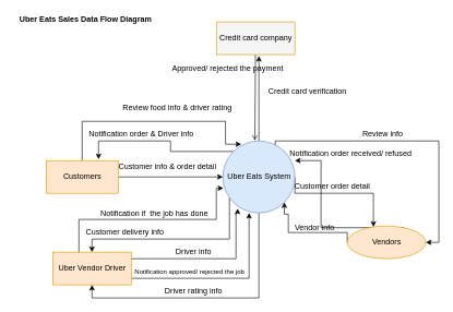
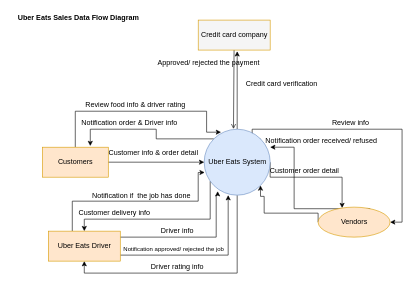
  <mxCell id="0" />
  <mxCell id="1" parent="0" />
  <mxCell id="2" style="edgeStyle=orthogonalEdgeStyle;rounded=0;orthogonalLoop=1;jettySize=auto;html=1;exitX=1;exitY=0.5;exitDx=0;exitDy=0;" edge="1" parent="1" source="8" target="16"><mxGeometry relative="1" as="geometry"><Array as="points"><mxPoint x="450" y="295" /><mxPoint x="570" y="295" /></Array></mxGeometry></mxCell>
  <mxCell id="3" style="edgeStyle=orthogonalEdgeStyle;rounded=0;orthogonalLoop=1;jettySize=auto;html=1;entryX=0.5;entryY=0;entryDx=0;entryDy=0;" edge="1" parent="1" source="8" target="20"><mxGeometry relative="1" as="geometry"><Array as="points"><mxPoint x="350" y="365" /><mxPoint x="140" y="365" /></Array></mxGeometry></mxCell>
  <mxCell id="4" style="edgeStyle=none;rounded=0;orthogonalLoop=1;jettySize=auto;html=1;" edge="1" parent="1" source="8"><mxGeometry relative="1" as="geometry"><mxPoint x="395" y="85" as="targetPoint" /></mxGeometry></mxCell>
  <mxCell id="5" style="edgeStyle=orthogonalEdgeStyle;rounded=0;orthogonalLoop=1;jettySize=auto;html=1;exitX=0;exitY=0;exitDx=0;exitDy=0;" edge="1" parent="1" source="8"><mxGeometry relative="1" as="geometry"><mxPoint x="150" y="243" as="targetPoint" /><Array as="points"><mxPoint x="260" y="231" /><mxPoint x="260" y="215" /><mxPoint x="150" y="215" /><mxPoint x="150" y="243" /></Array></mxGeometry></mxCell>
  <mxCell id="6" style="edgeStyle=orthogonalEdgeStyle;rounded=0;orthogonalLoop=1;jettySize=auto;html=1;exitX=1;exitY=0;exitDx=0;exitDy=0;entryX=1;entryY=0.5;entryDx=0;entryDy=0;" edge="1" parent="1" source="8" target="16"><mxGeometry relative="1" as="geometry"><Array as="points"><mxPoint x="420" y="231" /><mxPoint x="420" y="215" /><mxPoint x="670" y="215" /><mxPoint x="670" y="370" /></Array></mxGeometry></mxCell>
  <mxCell id="7" style="edgeStyle=orthogonalEdgeStyle;rounded=0;orthogonalLoop=1;jettySize=auto;html=1;entryX=0.5;entryY=1;entryDx=0;entryDy=0;" edge="1" parent="1" source="8" target="20"><mxGeometry relative="1" as="geometry"><Array as="points"><mxPoint x="395" y="455" /><mxPoint x="140" y="455" /></Array></mxGeometry></mxCell>
  <mxCell id="8" value="Uber Eats System" style="shape=ellipse;html=1;dashed=0;whitespace=wrap;perimeter=ellipsePerimeter;fillColor=#dae8fc;strokeColor=#6c8ebf;" vertex="1" parent="1"><mxGeometry x="340" y="215" width="110" height="110" as="geometry" /></mxCell>
  <mxCell id="9" value="" style="edgeStyle=orthogonalEdgeStyle;rounded=0;orthogonalLoop=1;jettySize=auto;html=1;entryX=0;entryY=0.5;entryDx=0;entryDy=0;entryPerimeter=0;" edge="1" parent="1" source="11" target="8"><mxGeometry relative="1" as="geometry"><mxPoint x="300" y="270" as="targetPoint" /></mxGeometry></mxCell>
  <mxCell id="10" style="edgeStyle=orthogonalEdgeStyle;rounded=0;orthogonalLoop=1;jettySize=auto;html=1;entryX=0.255;entryY=0.045;entryDx=0;entryDy=0;entryPerimeter=0;" edge="1" parent="1" source="11" target="8"><mxGeometry relative="1" as="geometry"><mxPoint x="344" y="205" as="targetPoint" /><Array as="points"><mxPoint x="125" y="185" /><mxPoint x="344" y="185" /><mxPoint x="344" y="220" /></Array></mxGeometry></mxCell>
  <mxCell id="11" value="Customers" style="html=1;dashed=0;whitespace=wrap;fillColor=#ffe6cc;strokeColor=#d79b00;" vertex="1" parent="1"><mxGeometry x="70" y="245" width="110" height="50" as="geometry" /></mxCell>
  <mxCell id="12" style="edgeStyle=none;rounded=0;orthogonalLoop=1;jettySize=auto;html=1;entryX=0.444;entryY=-0.005;entryDx=0;entryDy=0;entryPerimeter=0;endArrow=open;" edge="1" parent="1" source="13" target="8"><mxGeometry relative="1" as="geometry" /></mxCell>
  <mxCell id="13" value="Credit card company" style="html=1;dashed=0;whitespace=wrap;fillColor=#f5f5f5;strokeColor=#d79b00;" vertex="1" parent="1"><mxGeometry x="330" y="33" width="120" height="50" as="geometry" /></mxCell>
  <mxCell id="14" style="edgeStyle=orthogonalEdgeStyle;rounded=0;orthogonalLoop=1;jettySize=auto;html=1;exitX=0;exitY=0.5;exitDx=0;exitDy=0;entryX=1;entryY=1;entryDx=0;entryDy=0;" edge="1" parent="1" source="16" target="8"><mxGeometry relative="1" as="geometry"><mxPoint x="430" y="327" as="targetPoint" /><Array as="points"><mxPoint x="530" y="355" /><mxPoint x="440" y="355" /><mxPoint x="440" y="327" /><mxPoint x="434" y="327" /></Array></mxGeometry></mxCell>
  <mxCell id="15" style="edgeStyle=orthogonalEdgeStyle;rounded=0;orthogonalLoop=1;jettySize=auto;html=1;exitX=0.75;exitY=0;exitDx=0;exitDy=0;entryX=1;entryY=0.273;entryDx=0;entryDy=0;entryPerimeter=0;" edge="1" parent="1" source="16" target="8"><mxGeometry relative="1" as="geometry" /></mxCell>
  <mxCell id="16" value="Vendors" style="ellipse;html=1;dashed=0;whitespace=wrap;fillColor=#ffe6cc;strokeColor=#d79b00;" vertex="1" parent="1"><mxGeometry x="530" y="345" width="120" height="50" as="geometry" /></mxCell>
  <mxCell id="17" style="edgeStyle=orthogonalEdgeStyle;rounded=0;orthogonalLoop=1;jettySize=auto;html=1;entryX=0.204;entryY=0.94;entryDx=0;entryDy=0;entryPerimeter=0;" edge="1" parent="1" source="20" target="8"><mxGeometry relative="1" as="geometry"><mxPoint x="370" y="325" as="targetPoint" /><Array as="points"><mxPoint x="360" y="395" /><mxPoint x="360" y="325" /><mxPoint x="362" y="325" /></Array></mxGeometry></mxCell>
  <mxCell id="18" style="edgeStyle=orthogonalEdgeStyle;rounded=0;orthogonalLoop=1;jettySize=auto;html=1;" edge="1" parent="1" source="20"><mxGeometry relative="1" as="geometry"><mxPoint x="380" y="325" as="targetPoint" /><Array as="points"><mxPoint x="380" y="425" /></Array></mxGeometry></mxCell>
  <mxCell id="19" style="edgeStyle=orthogonalEdgeStyle;rounded=0;orthogonalLoop=1;jettySize=auto;html=1;entryX=0.007;entryY=0.656;entryDx=0;entryDy=0;entryPerimeter=0;" edge="1" parent="1" source="20" target="8"><mxGeometry relative="1" as="geometry"><mxPoint x="330" y="295" as="targetPoint" /><Array as="points"><mxPoint x="120" y="335" /><mxPoint x="330" y="335" /><mxPoint x="330" y="287" /></Array></mxGeometry></mxCell>
- <mxCell id="20" value="Uber Vendor Driver" style="html=1;dashed=0;whitespace=wrap;fillColor=#ffe6cc;strokeColor=#d79b00;" vertex="1" parent="1"><mxGeometry x="80" y="385" width="120" height="50" as="geometry" /></mxCell>
+ <mxCell id="20" value="Uber Eats Driver" style="html=1;dashed=0;whitespace=wrap;fillColor=#ffe6cc;strokeColor=#d79b00;" vertex="1" parent="1"><mxGeometry x="80" y="385" width="120" height="50" as="geometry" /></mxCell>
  <mxCell id="21" value="Customer info &amp;amp; order detail" style="text;html=1;resizable=0;autosize=1;align=center;verticalAlign=middle;points=[];fillColor=none;strokeColor=none;rounded=0;" vertex="1" parent="1"><mxGeometry x="170" y="245" width="170" height="20" as="geometry" /></mxCell>
  <mxCell id="22" value="Customer order detail" style="text;html=1;resizable=0;autosize=1;align=center;verticalAlign=middle;points=[];fillColor=none;strokeColor=none;rounded=0;" vertex="1" parent="1"><mxGeometry x="442" y="275" width="130" height="20" as="geometry" /></mxCell>
- <mxCell id="23" value="Vendor info" style="text;html=1;resizable=0;autosize=1;align=center;verticalAlign=middle;points=[];fillColor=none;strokeColor=none;rounded=0;" vertex="1" parent="1"><mxGeometry x="440" y="338" width="80" height="20" as="geometry" /></mxCell>
  <mxCell id="24" value="Notification order received/ refused" style="text;html=1;resizable=0;autosize=1;align=center;verticalAlign=middle;points=[];fillColor=none;strokeColor=none;rounded=0;" vertex="1" parent="1"><mxGeometry x="435" y="225" width="200" height="20" as="geometry" /></mxCell>
  <mxCell id="25" value="Customer delivery info" style="text;html=1;resizable=0;autosize=1;align=center;verticalAlign=middle;points=[];fillColor=none;strokeColor=none;rounded=0;" vertex="1" parent="1"><mxGeometry x="125" y="344" width="130" height="20" as="geometry" /></mxCell>
  <mxCell id="26" value="Credit card verification" style="text;html=1;resizable=0;autosize=1;align=center;verticalAlign=middle;points=[];fillColor=none;strokeColor=none;rounded=0;" vertex="1" parent="1"><mxGeometry x="404" y="130" width="130" height="20" as="geometry" /></mxCell>
  <mxCell id="27" value="Driver info" style="text;html=1;resizable=0;autosize=1;align=center;verticalAlign=middle;points=[];fillColor=none;strokeColor=none;rounded=0;" vertex="1" parent="1"><mxGeometry x="260" y="374" width="70" height="20" as="geometry" /></mxCell>
  <mxCell id="28" value="&lt;font style=&quot;font-size: 10px&quot;&gt;Notification approved/ rejected the job&lt;/font&gt;" style="text;html=1;resizable=0;autosize=1;align=center;verticalAlign=middle;points=[];fillColor=none;strokeColor=none;rounded=0;" vertex="1" parent="1"><mxGeometry x="199" y="404" width="180" height="20" as="geometry" /></mxCell>
  <mxCell id="29" value="Notification order &amp;amp; Driver info" style="text;html=1;resizable=0;autosize=1;align=center;verticalAlign=middle;points=[];fillColor=none;strokeColor=none;rounded=0;" vertex="1" parent="1"><mxGeometry x="125" y="195" width="180" height="20" as="geometry" /></mxCell>
  <mxCell id="30" value="Approved/ rejected the payment" style="text;html=1;resizable=0;autosize=1;align=center;verticalAlign=middle;points=[];fillColor=none;strokeColor=none;rounded=0;" vertex="1" parent="1"><mxGeometry x="252" y="95" width="190" height="20" as="geometry" /></mxCell>
  <mxCell id="31" value="Notification if&amp;nbsp; the job has done" style="text;html=1;resizable=0;autosize=1;align=center;verticalAlign=middle;points=[];fillColor=none;strokeColor=none;rounded=0;" vertex="1" parent="1"><mxGeometry x="145" y="317" width="180" height="20" as="geometry" /></mxCell>
- <mxCell id="32" value="Review food info &amp;amp; driver rating" style="text;html=1;resizable=0;autosize=1;align=center;verticalAlign=middle;points=[];fillColor=none;strokeColor=none;rounded=0;" vertex="1" parent="1"><mxGeometry x="180" y="155" width="180" height="20" as="geometry" /></mxCell>
+ <mxCell id="32" value="Review food info &amp;amp; driver rating" style="text;html=1;resizable=0;autosize=1;align=center;verticalAlign=middle;points=[];fillColor=none;strokeColor=none;rounded=0;" vertex="1" parent="1"><mxGeometry x="135" y="165" width="180" height="20" as="geometry" /></mxCell>
  <mxCell id="33" value="Review info" style="text;html=1;resizable=0;autosize=1;align=center;verticalAlign=middle;points=[];fillColor=none;strokeColor=none;rounded=0;" vertex="1" parent="1"><mxGeometry x="544" y="195" width="80" height="20" as="geometry" /></mxCell>
  <mxCell id="34" value="Driver rating info" style="text;html=1;resizable=0;autosize=1;align=center;verticalAlign=middle;points=[];fillColor=none;strokeColor=none;rounded=0;" vertex="1" parent="1"><mxGeometry x="245" y="435" width="100" height="20" as="geometry" /></mxCell>
  <mxCell id="35" value="&lt;b&gt;Uber Eats Sales Data Flow Diagram&lt;/b&gt;" style="text;html=1;resizable=0;autosize=1;align=center;verticalAlign=middle;points=[];fillColor=none;strokeColor=none;rounded=0;" vertex="1" parent="1"><mxGeometry x="20" y="20" width="220" height="20" as="geometry" /></mxCell>
